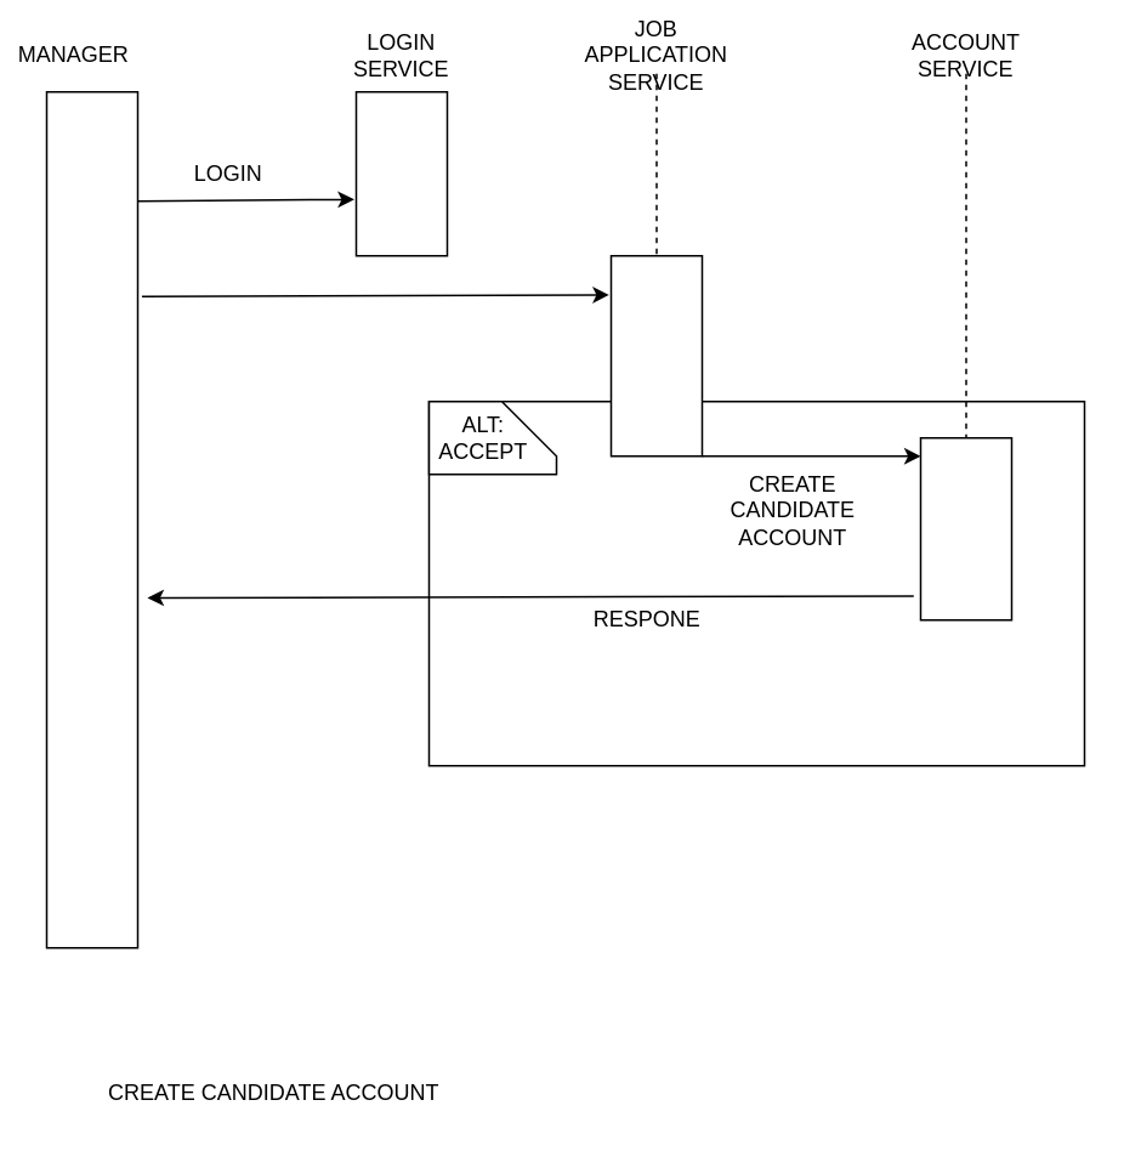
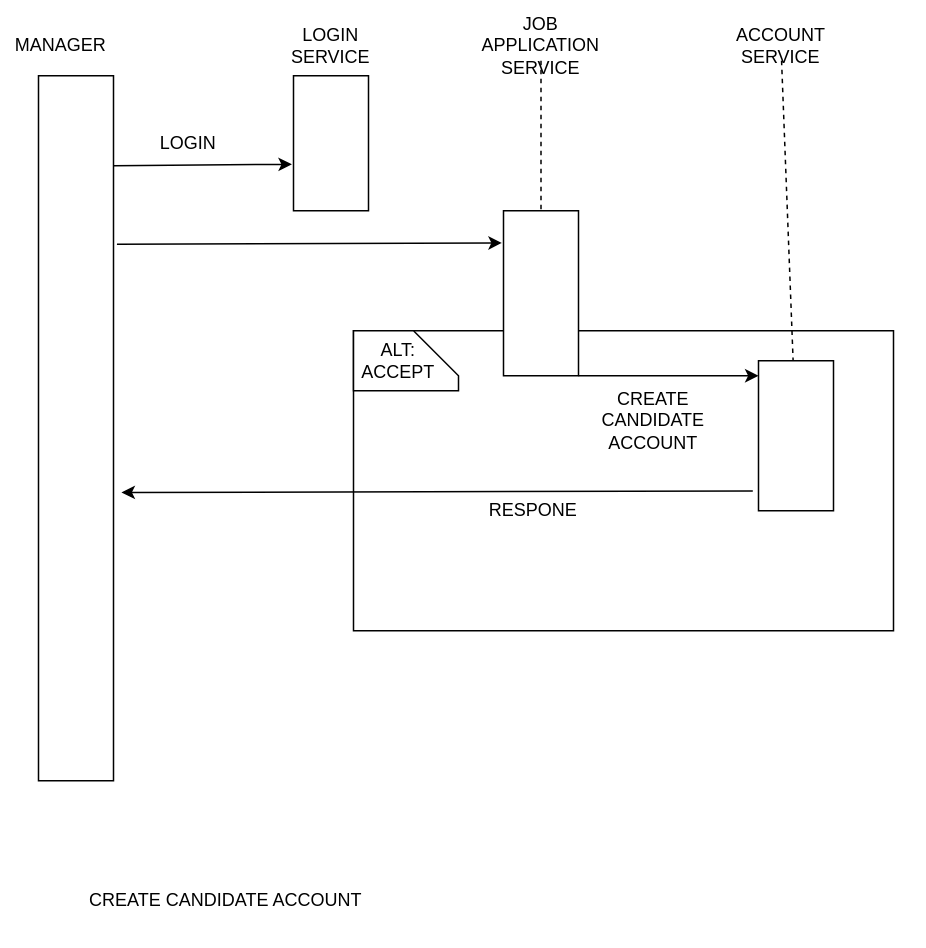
  <mxCell id="0" />
  <mxCell id="1" parent="0" />
  <mxCell id="2" value="" style="rounded=0;whiteSpace=wrap;html=1;" vertex="1" parent="1"><mxGeometry x="235" y="220" width="360" height="200" as="geometry" /></mxCell>
  <mxCell id="3" value="" style="rounded=0;whiteSpace=wrap;html=1;" vertex="1" parent="1"><mxGeometry x="25" y="50" width="50" height="470" as="geometry" /></mxCell>
  <mxCell id="4" value="" style="rounded=0;whiteSpace=wrap;html=1;" vertex="1" parent="1"><mxGeometry x="195" y="50" width="50" height="90" as="geometry" /></mxCell>
  <mxCell id="5" style="edgeStyle=none;orthogonalLoop=1;jettySize=auto;html=1;entryX=0;entryY=0.1;entryDx=0;entryDy=0;exitX=1;exitY=1;exitDx=0;exitDy=0;entryPerimeter=0;" edge="1" parent="1" source="6" target="8"><mxGeometry relative="1" as="geometry" /></mxCell>
  <mxCell id="6" value="" style="rounded=0;whiteSpace=wrap;html=1;" vertex="1" parent="1"><mxGeometry x="335" y="140" width="50" height="110" as="geometry" /></mxCell>
  <mxCell id="7" style="edgeStyle=none;orthogonalLoop=1;jettySize=auto;html=1;exitX=-0.076;exitY=0.869;exitDx=0;exitDy=0;exitPerimeter=0;entryX=1.106;entryY=0.591;entryDx=0;entryDy=0;entryPerimeter=0;" edge="1" parent="1" source="8" target="3"><mxGeometry relative="1" as="geometry" /></mxCell>
  <mxCell id="8" value="" style="rounded=0;whiteSpace=wrap;html=1;" vertex="1" parent="1"><mxGeometry x="505" y="240" width="50" height="100" as="geometry" /></mxCell>
  <mxCell id="9" value="MANAGER" style="text;html=1;strokeColor=none;fillColor=none;align=center;verticalAlign=middle;whiteSpace=wrap;rounded=0;" vertex="1" parent="1"><mxGeometry x="20" y="20" width="40" height="20" as="geometry" /></mxCell>
  <mxCell id="10" value="LOGIN SERVICE" style="text;html=1;strokeColor=none;fillColor=none;align=center;verticalAlign=middle;whiteSpace=wrap;rounded=0;" vertex="1" parent="1"><mxGeometry x="200" y="20" width="40" height="20" as="geometry" /></mxCell>
  <mxCell id="11" style="edgeStyle=none;orthogonalLoop=1;jettySize=auto;html=1;entryX=0.5;entryY=0;entryDx=0;entryDy=0;dashed=1;endArrow=none;" edge="1" parent="1" source="12" target="6"><mxGeometry relative="1" as="geometry" /></mxCell>
  <mxCell id="12" value="JOB APPLICATION SERVICE" style="text;html=1;strokeColor=none;fillColor=none;align=center;verticalAlign=middle;whiteSpace=wrap;rounded=0;" vertex="1" parent="1"><mxGeometry x="340" y="20" width="40" height="20" as="geometry" /></mxCell>
  <mxCell id="13" style="edgeStyle=none;orthogonalLoop=1;jettySize=auto;html=1;dashed=1;endArrow=none;" edge="1" parent="1" source="14" target="8"><mxGeometry relative="1" as="geometry" /></mxCell>
- <mxCell id="14" value="ACCOUNT SERVICE" style="text;html=1;strokeColor=none;fillColor=none;align=center;verticalAlign=middle;whiteSpace=wrap;rounded=0;" vertex="1" parent="1"><mxGeometry x="510" y="20" width="40" height="20" as="geometry" /></mxCell>
+ <mxCell id="14" value="ACCOUNT SERVICE" style="text;html=1;strokeColor=none;fillColor=none;align=center;verticalAlign=middle;whiteSpace=wrap;rounded=0;" vertex="1" parent="1"><mxGeometry x="500" y="20" width="40" height="20" as="geometry" /></mxCell>
  <mxCell id="15" value="" style="endArrow=classic;html=1;entryX=-0.021;entryY=0.656;entryDx=0;entryDy=0;entryPerimeter=0;" edge="1" parent="1" target="4"><mxGeometry width="50" height="50" relative="1" as="geometry"><mxPoint x="75" y="110" as="sourcePoint" /><mxPoint x="185" y="110" as="targetPoint" /></mxGeometry></mxCell>
  <mxCell id="16" value="" style="endArrow=classic;html=1;exitX=1.046;exitY=0.239;exitDx=0;exitDy=0;exitPerimeter=0;entryX=-0.022;entryY=0.195;entryDx=0;entryDy=0;entryPerimeter=0;" edge="1" parent="1" source="3" target="6"><mxGeometry width="50" height="50" relative="1" as="geometry"><mxPoint x="85" y="200" as="sourcePoint" /><mxPoint x="325" y="162" as="targetPoint" /></mxGeometry></mxCell>
  <mxCell id="17" value="LOGIN" style="text;html=1;strokeColor=none;fillColor=none;align=center;verticalAlign=middle;whiteSpace=wrap;rounded=0;" vertex="1" parent="1"><mxGeometry x="105" y="85" width="40" height="20" as="geometry" /></mxCell>
  <mxCell id="18" value="" style="shape=card;whiteSpace=wrap;html=1;rotation=90;" vertex="1" parent="1"><mxGeometry x="250" y="205" width="40" height="70" as="geometry" /></mxCell>
  <mxCell id="19" value="ALT: ACCEPT" style="text;html=1;strokeColor=none;fillColor=none;align=center;verticalAlign=middle;whiteSpace=wrap;rounded=0;" vertex="1" parent="1"><mxGeometry x="245" y="230" width="40" height="20" as="geometry" /></mxCell>
  <mxCell id="20" value="CREATE CANDIDATE ACCOUNT" style="text;html=1;strokeColor=none;fillColor=none;align=center;verticalAlign=middle;whiteSpace=wrap;rounded=0;" vertex="1" parent="1"><mxGeometry x="385" y="270" width="100" height="20" as="geometry" /></mxCell>
  <mxCell id="21" value="RESPONE" style="text;html=1;strokeColor=none;fillColor=none;align=center;verticalAlign=middle;whiteSpace=wrap;rounded=0;" vertex="1" parent="1"><mxGeometry x="335" y="330" width="40" height="20" as="geometry" /></mxCell>
  <mxCell id="22" value="CREATE CANDIDATE ACCOUNT" style="text;html=1;strokeColor=none;fillColor=none;align=center;verticalAlign=middle;whiteSpace=wrap;rounded=0;" vertex="1" parent="1"><mxGeometry x="25" y="590" width="250" height="20" as="geometry" /></mxCell>
